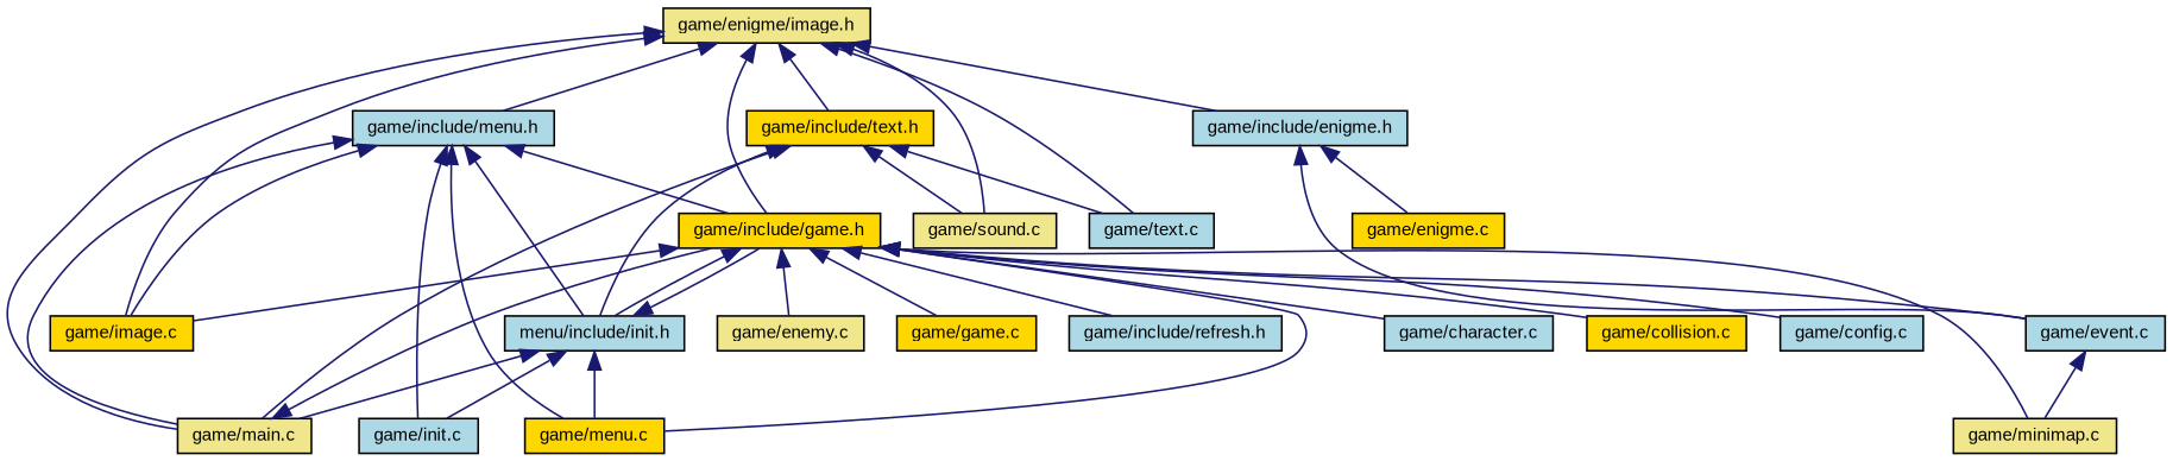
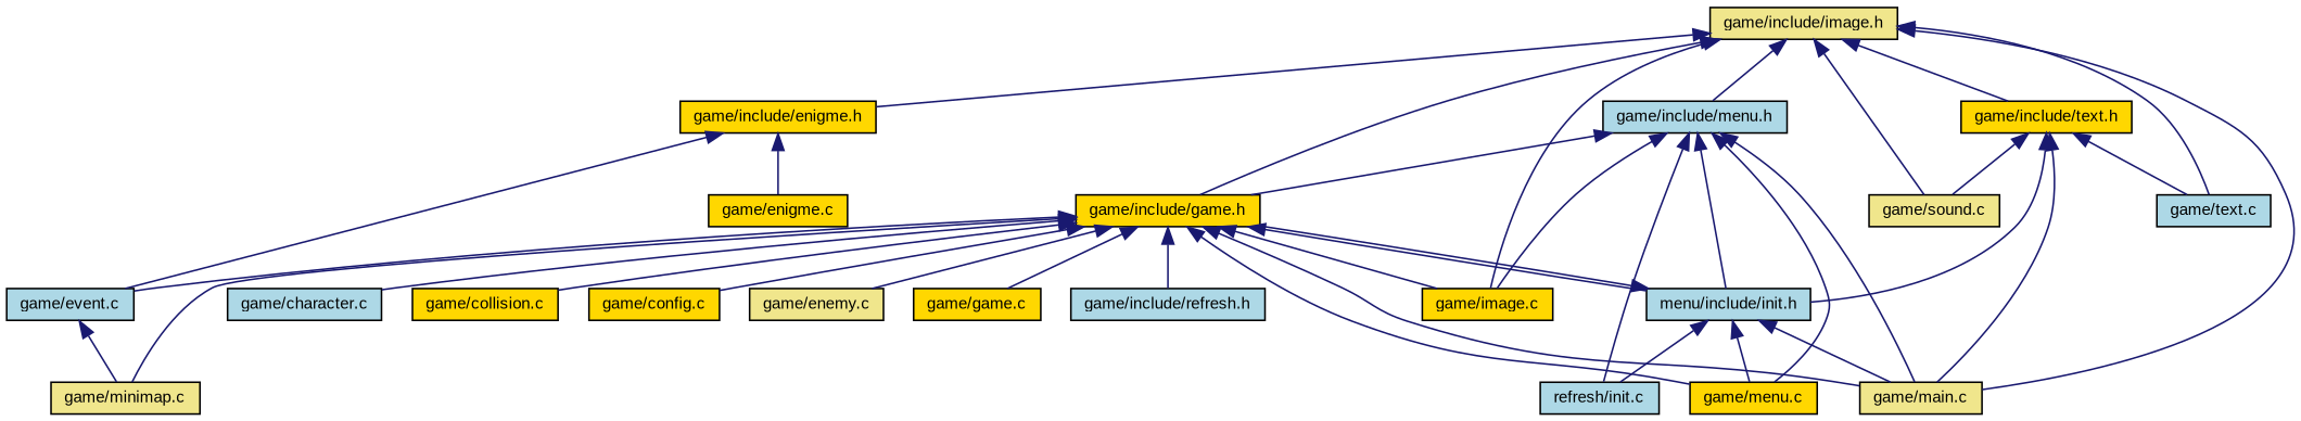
  digraph {
    fontname="Liberation Sans"
    node [color=black fillcolor=gold fontname="Liberation Sans" fontsize=10 shape=record style=filled]
    edge [color=midnightblue dir=back fontname="Liberation Sans" fontsize=10 labelfontname=Helvetica labelfontsize=10 style=solid]
-   n1 [fillcolor=khaki fontcolor=black height=0.2 label="game/enigme/image.h" width=0.4]
+   n1 [fillcolor=khaki fontcolor=black height=0.2 label="game/include/image.h" width=0.4]
    n2 [height=0.2 label="game/include/game.h" width=0.4]
    n3 [fillcolor=khaki height=0.2 label="game/main.c" width=0.4]
    n4 [height=0.2 label="game/image.c" width=0.4]
    n5 [fillcolor=khaki height=0.2 label="game/sound.c" width=0.4]
    n6 [fillcolor=lightblue height=0.2 label="game/include/menu.h" width=0.4]
    n7 [height=0.2 label="game/include/text.h" width=0.4]
    n8 [fillcolor=lightblue height=0.2 label="game/text.c" width=0.4]
-   n9 [fillcolor=lightblue height=0.2 label="game/include/enigme.h" width=0.4]
+   n9 [height=0.2 label="game/include/enigme.h" width=0.4]
    n10 [height=0.2 label="game/menu.c" width=0.4]
    n11 [fillcolor=lightblue height=0.2 label="menu/include/init.h" width=0.4]
    n12 [fillcolor=lightblue height=0.2 label="game/character.c" width=0.4]
    n13 [height=0.2 label="game/collision.c" width=0.4]
-   n14 [fillcolor=lightblue height=0.2 label="game/config.c" width=0.4]
+   n14 [height=0.2 label="game/config.c" width=0.4]
    n15 [fillcolor=khaki height=0.2 label="game/enemy.c" width=0.4]
    n16 [fillcolor=lightblue height=0.2 label="game/event.c" width=0.4]
    n17 [height=0.2 label="game/game.c" width=0.4]
    n18 [fillcolor=lightblue height=0.2 label="game/include/refresh.h" width=0.4]
    n19 [fillcolor=khaki height=0.2 label="game/minimap.c" width=0.4]
-   n20 [fillcolor=lightblue height=0.2 label="game/init.c" width=0.4]
+   n20 [fillcolor=lightblue height=0.2 label="refresh/init.c" width=0.4]
    n21 [height=0.2 label="game/enigme.c" width=0.4]
    n1 -> n2
    n1 -> n3
    n1 -> n4
    n1 -> n5
    n1 -> n6
    n1 -> n7
    n1 -> n8
    n1 -> n9
-   n3 -> n2
+   n2 -> n3
    n2 -> n4
    n2 -> n10
    n2 -> n11
    n2 -> n12
    n2 -> n13
    n2 -> n14
    n2 -> n15
    n2 -> n16
    n2 -> n17
    n2 -> n18
    n2 -> n19
    n6 -> n2
    n6 -> n3
    n6 -> n4
    n6 -> n10
    n6 -> n11
    n6 -> n20
    n7 -> n3
    n7 -> n5
    n7 -> n8
    n7 -> n11
    n9 -> n16
    n9 -> n21
    n11 -> n2
    n11 -> n3
    n11 -> n10
    n11 -> n20
    n16 -> n19
  }
